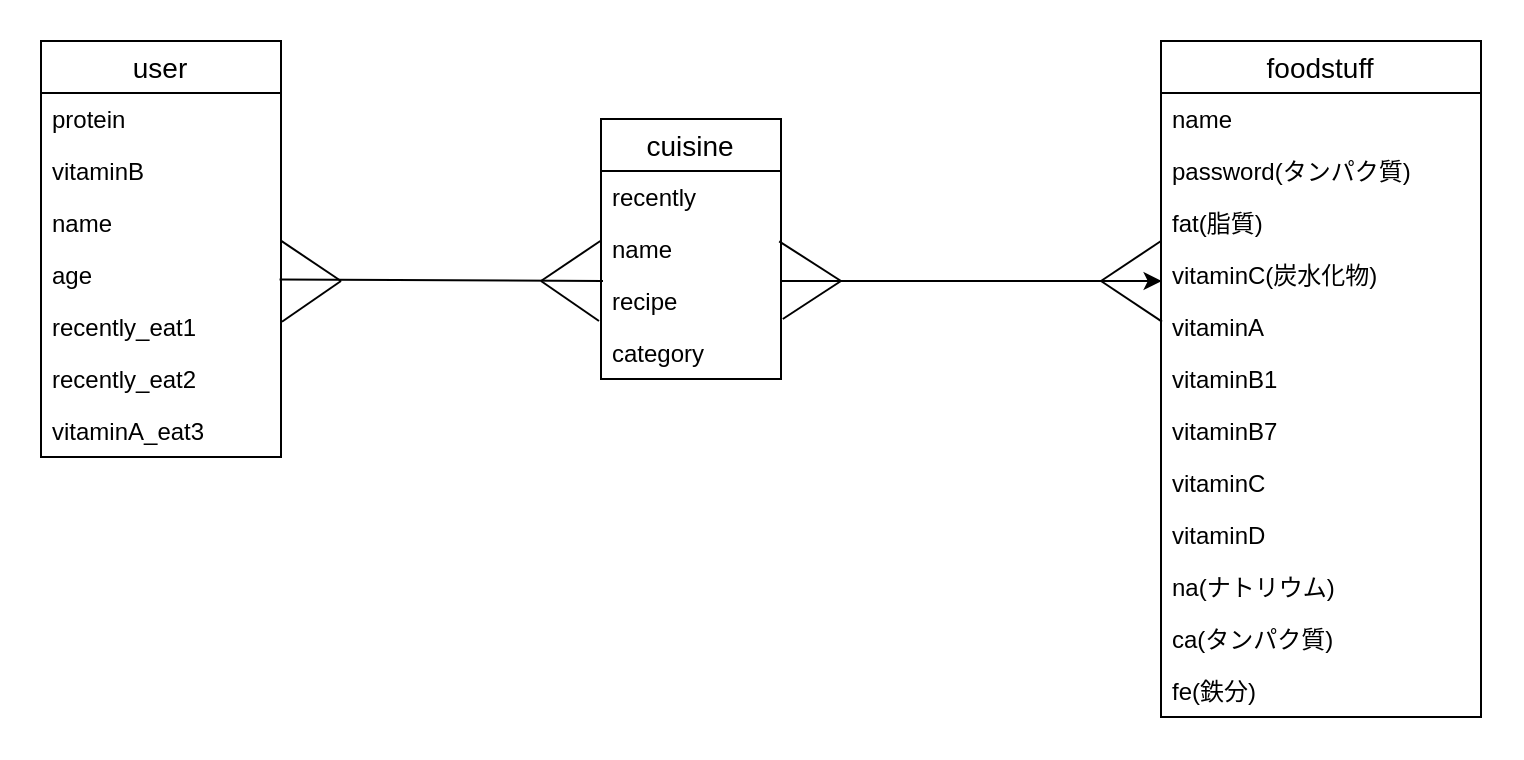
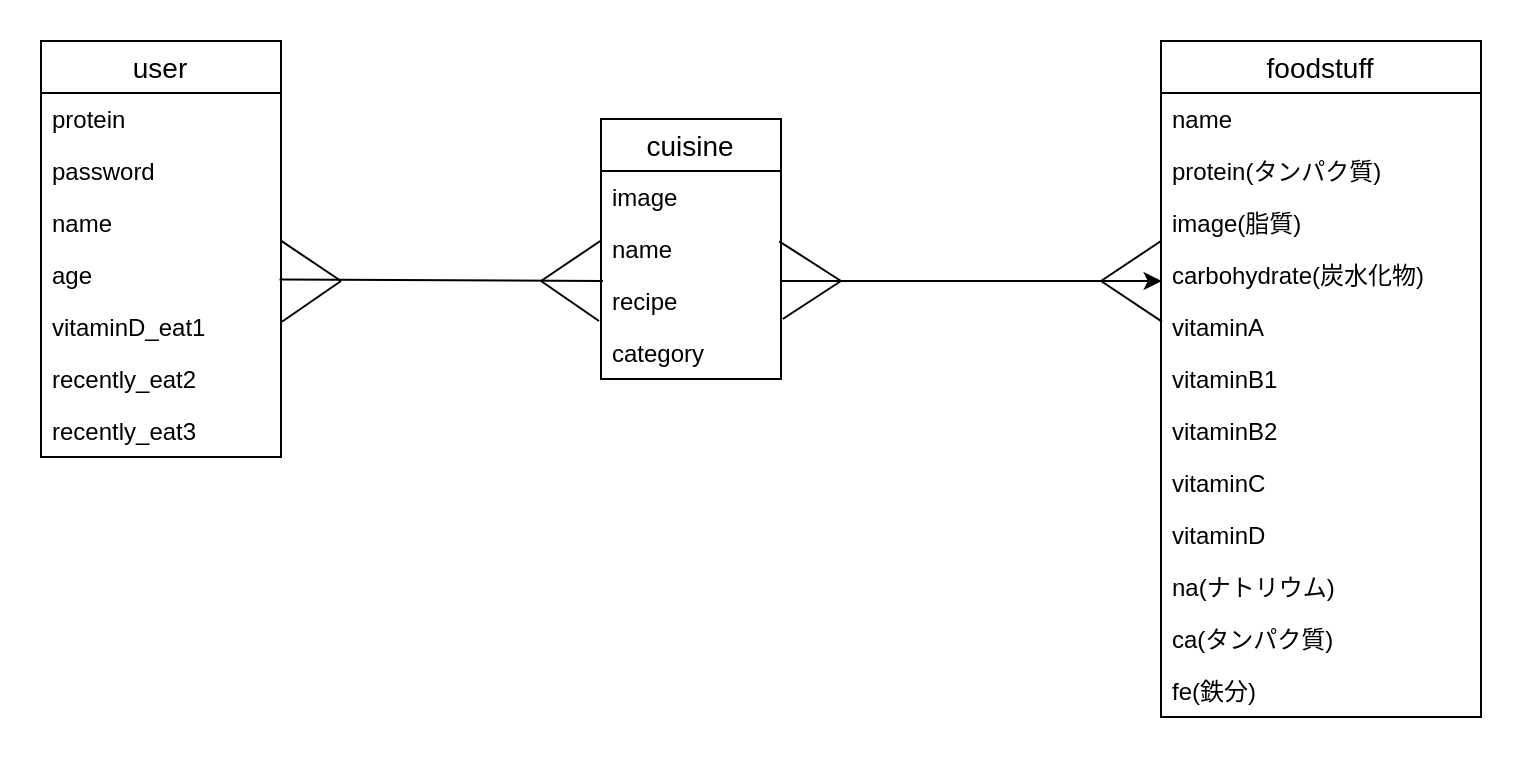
  <mxCell id="0" />
  <mxCell id="1" parent="0" />
  <mxCell id="2" value="user" style="swimlane;fontStyle=0;childLayout=stackLayout;horizontal=1;startSize=26;horizontalStack=0;resizeParent=1;resizeParentMax=0;resizeLast=0;collapsible=1;marginBottom=0;align=center;fontSize=14;" vertex="1" parent="1"><mxGeometry x="20" y="20" width="120" height="208" as="geometry" /></mxCell>
  <mxCell id="3" value="protein" style="text;strokeColor=none;fillColor=none;spacingLeft=4;spacingRight=4;overflow=hidden;rotatable=0;points=[[0,0.5],[1,0.5]];portConstraint=eastwest;fontSize=12;" vertex="1" parent="2"><mxGeometry y="26" width="120" height="26" as="geometry" /></mxCell>
- <mxCell id="4" value="vitaminB" style="text;strokeColor=none;fillColor=none;spacingLeft=4;spacingRight=4;overflow=hidden;rotatable=0;points=[[0,0.5],[1,0.5]];portConstraint=eastwest;fontSize=12;" vertex="1" parent="2"><mxGeometry y="52" width="120" height="26" as="geometry" /></mxCell>
+ <mxCell id="4" value="password" style="text;strokeColor=none;fillColor=none;spacingLeft=4;spacingRight=4;overflow=hidden;rotatable=0;points=[[0,0.5],[1,0.5]];portConstraint=eastwest;fontSize=12;" vertex="1" parent="2"><mxGeometry y="52" width="120" height="26" as="geometry" /></mxCell>
  <mxCell id="5" value="name" style="text;strokeColor=none;fillColor=none;spacingLeft=4;spacingRight=4;overflow=hidden;rotatable=0;points=[[0,0.5],[1,0.5]];portConstraint=eastwest;fontSize=12;" vertex="1" parent="2"><mxGeometry y="78" width="120" height="26" as="geometry" /></mxCell>
  <mxCell id="6" value="age" style="text;strokeColor=none;fillColor=none;spacingLeft=4;spacingRight=4;overflow=hidden;rotatable=0;points=[[0,0.5],[1,0.5]];portConstraint=eastwest;fontSize=12;" vertex="1" parent="2"><mxGeometry y="104" width="120" height="26" as="geometry" /></mxCell>
- <mxCell id="7" value="recently_eat1" style="text;strokeColor=none;fillColor=none;spacingLeft=4;spacingRight=4;overflow=hidden;rotatable=0;points=[[0,0.5],[1,0.5]];portConstraint=eastwest;fontSize=12;" vertex="1" parent="2"><mxGeometry y="130" width="120" height="26" as="geometry" /></mxCell>
+ <mxCell id="7" value="vitaminD_eat1" style="text;strokeColor=none;fillColor=none;spacingLeft=4;spacingRight=4;overflow=hidden;rotatable=0;points=[[0,0.5],[1,0.5]];portConstraint=eastwest;fontSize=12;" vertex="1" parent="2"><mxGeometry y="130" width="120" height="26" as="geometry" /></mxCell>
  <mxCell id="8" value="recently_eat2" style="text;strokeColor=none;fillColor=none;spacingLeft=4;spacingRight=4;overflow=hidden;rotatable=0;points=[[0,0.5],[1,0.5]];portConstraint=eastwest;fontSize=12;" vertex="1" parent="2"><mxGeometry y="156" width="120" height="26" as="geometry" /></mxCell>
- <mxCell id="9" value="vitaminA_eat3" style="text;strokeColor=none;fillColor=none;spacingLeft=4;spacingRight=4;overflow=hidden;rotatable=0;points=[[0,0.5],[1,0.5]];portConstraint=eastwest;fontSize=12;" vertex="1" parent="2"><mxGeometry y="182" width="120" height="26" as="geometry" /></mxCell>
+ <mxCell id="9" value="recently_eat3" style="text;strokeColor=none;fillColor=none;spacingLeft=4;spacingRight=4;overflow=hidden;rotatable=0;points=[[0,0.5],[1,0.5]];portConstraint=eastwest;fontSize=12;" vertex="1" parent="2"><mxGeometry y="182" width="120" height="26" as="geometry" /></mxCell>
  <mxCell id="10" value="cuisine" style="swimlane;fontStyle=0;childLayout=stackLayout;horizontal=1;startSize=26;horizontalStack=0;resizeParent=1;resizeParentMax=0;resizeLast=0;collapsible=1;marginBottom=0;align=center;fontSize=14;" vertex="1" parent="1"><mxGeometry x="300" y="59" width="90" height="130" as="geometry" /></mxCell>
- <mxCell id="11" value="recently" style="text;strokeColor=none;fillColor=none;spacingLeft=4;spacingRight=4;overflow=hidden;rotatable=0;points=[[0,0.5],[1,0.5]];portConstraint=eastwest;fontSize=12;" vertex="1" parent="10"><mxGeometry y="26" width="90" height="26" as="geometry" /></mxCell>
+ <mxCell id="11" value="image" style="text;strokeColor=none;fillColor=none;spacingLeft=4;spacingRight=4;overflow=hidden;rotatable=0;points=[[0,0.5],[1,0.5]];portConstraint=eastwest;fontSize=12;" vertex="1" parent="10"><mxGeometry y="26" width="90" height="26" as="geometry" /></mxCell>
  <mxCell id="12" value="name" style="text;strokeColor=none;fillColor=none;spacingLeft=4;spacingRight=4;overflow=hidden;rotatable=0;points=[[0,0.5],[1,0.5]];portConstraint=eastwest;fontSize=12;" vertex="1" parent="10"><mxGeometry y="52" width="90" height="26" as="geometry" /></mxCell>
  <mxCell id="13" value="recipe" style="text;strokeColor=none;fillColor=none;spacingLeft=4;spacingRight=4;overflow=hidden;rotatable=0;points=[[0,0.5],[1,0.5]];portConstraint=eastwest;fontSize=12;" vertex="1" parent="10"><mxGeometry y="78" width="90" height="26" as="geometry" /></mxCell>
  <mxCell id="14" value="category" style="text;strokeColor=none;fillColor=none;spacingLeft=4;spacingRight=4;overflow=hidden;rotatable=0;points=[[0,0.5],[1,0.5]];portConstraint=eastwest;fontSize=12;" vertex="1" parent="10"><mxGeometry y="104" width="90" height="26" as="geometry" /></mxCell>
  <mxCell id="15" value="foodstuff" style="swimlane;fontStyle=0;childLayout=stackLayout;horizontal=1;startSize=26;horizontalStack=0;resizeParent=1;resizeParentMax=0;resizeLast=0;collapsible=1;marginBottom=0;align=center;fontSize=14;" vertex="1" parent="1"><mxGeometry x="580" y="20" width="160" height="338" as="geometry" /></mxCell>
  <mxCell id="16" value="name" style="text;strokeColor=none;fillColor=none;spacingLeft=4;spacingRight=4;overflow=hidden;rotatable=0;points=[[0,0.5],[1,0.5]];portConstraint=eastwest;fontSize=12;" vertex="1" parent="15"><mxGeometry y="26" width="160" height="26" as="geometry" /></mxCell>
- <mxCell id="17" value="password(タンパク質)" style="text;strokeColor=none;fillColor=none;spacingLeft=4;spacingRight=4;overflow=hidden;rotatable=0;points=[[0,0.5],[1,0.5]];portConstraint=eastwest;fontSize=12;" vertex="1" parent="15"><mxGeometry y="52" width="160" height="26" as="geometry" /></mxCell>
- <mxCell id="18" value="fat(脂質)" style="text;strokeColor=none;fillColor=none;spacingLeft=4;spacingRight=4;overflow=hidden;rotatable=0;points=[[0,0.5],[1,0.5]];portConstraint=eastwest;fontSize=12;" vertex="1" parent="15"><mxGeometry y="78" width="160" height="26" as="geometry" /></mxCell>
- <mxCell id="19" value="vitaminC(炭水化物)" style="text;strokeColor=none;fillColor=none;spacingLeft=4;spacingRight=4;overflow=hidden;rotatable=0;points=[[0,0.5],[1,0.5]];portConstraint=eastwest;fontSize=12;" vertex="1" parent="15"><mxGeometry y="104" width="160" height="26" as="geometry" /></mxCell>
+ <mxCell id="17" value="protein(タンパク質)" style="text;strokeColor=none;fillColor=none;spacingLeft=4;spacingRight=4;overflow=hidden;rotatable=0;points=[[0,0.5],[1,0.5]];portConstraint=eastwest;fontSize=12;" vertex="1" parent="15"><mxGeometry y="52" width="160" height="26" as="geometry" /></mxCell>
+ <mxCell id="18" value="image(脂質)" style="text;strokeColor=none;fillColor=none;spacingLeft=4;spacingRight=4;overflow=hidden;rotatable=0;points=[[0,0.5],[1,0.5]];portConstraint=eastwest;fontSize=12;" vertex="1" parent="15"><mxGeometry y="78" width="160" height="26" as="geometry" /></mxCell>
+ <mxCell id="19" value="carbohydrate(炭水化物)" style="text;strokeColor=none;fillColor=none;spacingLeft=4;spacingRight=4;overflow=hidden;rotatable=0;points=[[0,0.5],[1,0.5]];portConstraint=eastwest;fontSize=12;" vertex="1" parent="15"><mxGeometry y="104" width="160" height="26" as="geometry" /></mxCell>
  <mxCell id="20" value="vitaminA" style="text;strokeColor=none;fillColor=none;spacingLeft=4;spacingRight=4;overflow=hidden;rotatable=0;points=[[0,0.5],[1,0.5]];portConstraint=eastwest;fontSize=12;" vertex="1" parent="15"><mxGeometry y="130" width="160" height="26" as="geometry" /></mxCell>
  <mxCell id="21" value="vitaminB1" style="text;strokeColor=none;fillColor=none;spacingLeft=4;spacingRight=4;overflow=hidden;rotatable=0;points=[[0,0.5],[1,0.5]];portConstraint=eastwest;fontSize=12;" vertex="1" parent="15"><mxGeometry y="156" width="160" height="26" as="geometry" /></mxCell>
- <mxCell id="22" value="vitaminB7" style="text;strokeColor=none;fillColor=none;spacingLeft=4;spacingRight=4;overflow=hidden;rotatable=0;points=[[0,0.5],[1,0.5]];portConstraint=eastwest;fontSize=12;" vertex="1" parent="15"><mxGeometry y="182" width="160" height="26" as="geometry" /></mxCell>
+ <mxCell id="22" value="vitaminB2" style="text;strokeColor=none;fillColor=none;spacingLeft=4;spacingRight=4;overflow=hidden;rotatable=0;points=[[0,0.5],[1,0.5]];portConstraint=eastwest;fontSize=12;" vertex="1" parent="15"><mxGeometry y="182" width="160" height="26" as="geometry" /></mxCell>
  <mxCell id="23" value="vitaminC" style="text;strokeColor=none;fillColor=none;spacingLeft=4;spacingRight=4;overflow=hidden;rotatable=0;points=[[0,0.5],[1,0.5]];portConstraint=eastwest;fontSize=12;" vertex="1" parent="15"><mxGeometry y="208" width="160" height="26" as="geometry" /></mxCell>
  <mxCell id="24" value="vitaminD" style="text;strokeColor=none;fillColor=none;spacingLeft=4;spacingRight=4;overflow=hidden;rotatable=0;points=[[0,0.5],[1,0.5]];portConstraint=eastwest;fontSize=12;" vertex="1" parent="15"><mxGeometry y="234" width="160" height="26" as="geometry" /></mxCell>
  <mxCell id="25" value="na(ナトリウム)" style="text;strokeColor=none;fillColor=none;spacingLeft=4;spacingRight=4;overflow=hidden;rotatable=0;points=[[0,0.5],[1,0.5]];portConstraint=eastwest;fontSize=12;" vertex="1" parent="15"><mxGeometry y="260" width="160" height="26" as="geometry" /></mxCell>
  <mxCell id="26" value="ca(タンパク質)" style="text;strokeColor=none;fillColor=none;spacingLeft=4;spacingRight=4;overflow=hidden;rotatable=0;points=[[0,0.5],[1,0.5]];portConstraint=eastwest;fontSize=12;" vertex="1" parent="15"><mxGeometry y="286" width="160" height="26" as="geometry" /></mxCell>
  <mxCell id="27" value="fe(鉄分)" style="text;strokeColor=none;fillColor=none;spacingLeft=4;spacingRight=4;overflow=hidden;rotatable=0;points=[[0,0.5],[1,0.5]];portConstraint=eastwest;fontSize=12;" vertex="1" parent="15"><mxGeometry y="312" width="160" height="26" as="geometry" /></mxCell>
  <mxCell id="28" value="" style="endArrow=none;html=1;rounded=0;exitX=0.994;exitY=0.585;exitDx=0;exitDy=0;exitPerimeter=0;" edge="1" parent="1" source="6"><mxGeometry relative="1" as="geometry"><mxPoint x="220" y="240" as="sourcePoint" /><mxPoint x="301" y="140" as="targetPoint" /></mxGeometry></mxCell>
  <mxCell id="29" value="" style="endArrow=classic;html=1;rounded=0;exitX=1.004;exitY=0.115;exitDx=0;exitDy=0;exitPerimeter=0;entryX=0.002;entryY=0.617;entryDx=0;entryDy=0;entryPerimeter=0;" edge="1" parent="1" source="13" target="19"><mxGeometry relative="1" as="geometry"><mxPoint x="260" y="250" as="sourcePoint" /><mxPoint x="420" y="250" as="targetPoint" /></mxGeometry></mxCell>
  <mxCell id="30" value="" style="endArrow=none;html=1;rounded=0;entryX=-0.004;entryY=0.346;entryDx=0;entryDy=0;entryPerimeter=0;" edge="1" parent="1" target="12"><mxGeometry relative="1" as="geometry"><mxPoint x="270" y="140" as="sourcePoint" /><mxPoint x="650" y="330" as="targetPoint" /></mxGeometry></mxCell>
  <mxCell id="31" value="" style="endArrow=none;html=1;rounded=0;" edge="1" parent="1"><mxGeometry relative="1" as="geometry"><mxPoint x="270" y="140" as="sourcePoint" /><mxPoint x="299" y="160" as="targetPoint" /></mxGeometry></mxCell>
  <mxCell id="32" value="" style="endArrow=none;html=1;rounded=0;" edge="1" parent="1"><mxGeometry relative="1" as="geometry"><mxPoint x="550" y="140" as="sourcePoint" /><mxPoint x="580" y="120" as="targetPoint" /></mxGeometry></mxCell>
  <mxCell id="33" value="" style="endArrow=none;html=1;rounded=0;entryX=0.003;entryY=0.396;entryDx=0;entryDy=0;entryPerimeter=0;" edge="1" parent="1" target="20"><mxGeometry relative="1" as="geometry"><mxPoint x="550" y="140" as="sourcePoint" /><mxPoint x="530" y="110" as="targetPoint" /></mxGeometry></mxCell>
  <mxCell id="34" value="" style="endArrow=none;html=1;rounded=0;exitX=0.99;exitY=0.352;exitDx=0;exitDy=0;exitPerimeter=0;" edge="1" parent="1" source="12"><mxGeometry relative="1" as="geometry"><mxPoint x="370" y="110" as="sourcePoint" /><mxPoint x="420" y="140" as="targetPoint" /></mxGeometry></mxCell>
  <mxCell id="35" value="" style="endArrow=none;html=1;rounded=0;exitX=1.01;exitY=0.846;exitDx=0;exitDy=0;exitPerimeter=0;" edge="1" parent="1" source="13"><mxGeometry relative="1" as="geometry"><mxPoint x="370" y="110" as="sourcePoint" /><mxPoint x="420" y="140" as="targetPoint" /></mxGeometry></mxCell>
  <mxCell id="36" value="" style="endArrow=none;html=1;rounded=0;exitX=1.001;exitY=0.844;exitDx=0;exitDy=0;exitPerimeter=0;" edge="1" parent="1" source="5"><mxGeometry relative="1" as="geometry"><mxPoint x="210" y="210" as="sourcePoint" /><mxPoint x="170" y="140" as="targetPoint" /></mxGeometry></mxCell>
  <mxCell id="37" value="" style="endArrow=none;html=1;rounded=0;exitX=1.004;exitY=0.398;exitDx=0;exitDy=0;exitPerimeter=0;" edge="1" parent="1" source="7"><mxGeometry relative="1" as="geometry"><mxPoint x="210" y="210" as="sourcePoint" /><mxPoint x="170" y="140" as="targetPoint" /></mxGeometry></mxCell>
